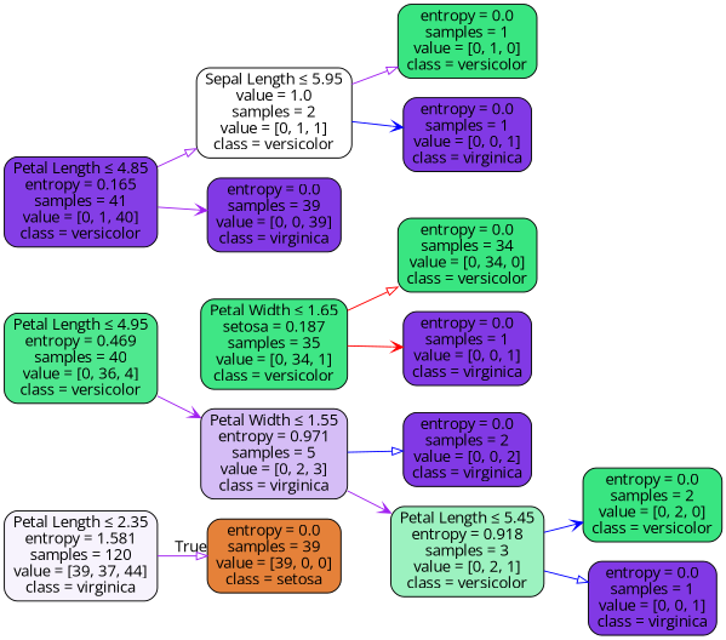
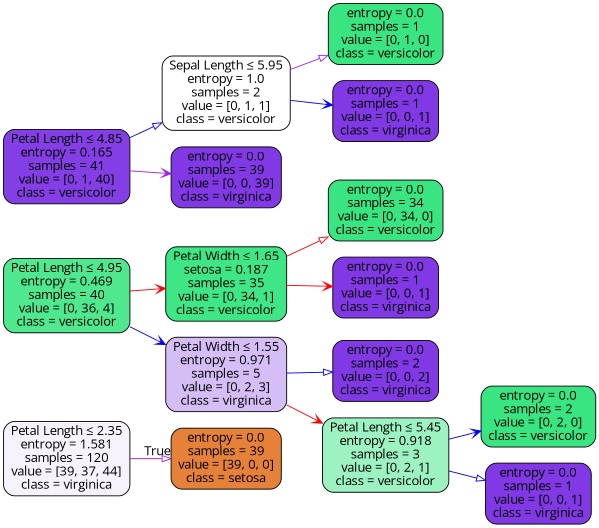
  digraph {
    fontname="Open Sans"
    rankdir=LR
    node [color=black fillcolor="#8139e5" fontname="Open Sans" shape=box style="filled, rounded"]
    edge [arrowhead=vee color=purple fontname="Open Sans"]
    n1 [fillcolor="#f7f3fd" label=<Petal Length &le; 2.35<br/>entropy = 1.581<br/>samples = 120<br/>value = [39, 37, 44]<br/>class = virginica>]
    n2 [fillcolor="#e58139" label=<entropy = 0.0<br/>samples = 39<br/>value = [39, 0, 0]<br/>class = setosa>]
    n3 [fillcolor="#4fe88f" label=<Petal Length &le; 4.95<br/>entropy = 0.469<br/>samples = 40<br/>value = [0, 36, 4]<br/>class = versicolor>]
    n4 [fillcolor="#3fe685" label=<Petal Width &le; 1.65<br/>setosa = 0.187<br/>samples = 35<br/>value = [0, 34, 1]<br/>class = versicolor>]
    n5 [fillcolor="#d5bdf6" label=<Petal Width &le; 1.55<br/>entropy = 0.971<br/>samples = 5<br/>value = [0, 2, 3]<br/>class = virginica>]
    n6 [fillcolor="#843ee6" label=<Petal Length &le; 4.85<br/>entropy = 0.165<br/>samples = 41<br/>value = [0, 1, 40]<br/>class = versicolor>]
-   n7 [fillcolor="#ffffff" label=<Sepal Length &le; 5.95<br/>value = 1.0<br/>samples = 2<br/>value = [0, 1, 1]<br/>class = versicolor>]
+   n7 [fillcolor="#ffffff" label=<Sepal Length &le; 5.95<br/>entropy = 1.0<br/>samples = 2<br/>value = [0, 1, 1]<br/>class = versicolor>]
    n8 [label=<entropy = 0.0<br/>samples = 39<br/>value = [0, 0, 39]<br/>class = virginica>]
    n9 [fillcolor="#39e581" label=<entropy = 0.0<br/>samples = 34<br/>value = [0, 34, 0]<br/>class = versicolor>]
    n10 [label=<entropy = 0.0<br/>samples = 1<br/>value = [0, 0, 1]<br/>class = virginica>]
    n11 [label=<entropy = 0.0<br/>samples = 2<br/>value = [0, 0, 2]<br/>class = virginica>]
    n12 [fillcolor="#9cf2c0" label=<Petal Length &le; 5.45<br/>entropy = 0.918<br/>samples = 3<br/>value = [0, 2, 1]<br/>class = versicolor>]
    n13 [fillcolor="#39e581" label=<entropy = 0.0<br/>samples = 2<br/>value = [0, 2, 0]<br/>class = versicolor>]
    n14 [label=<entropy = 0.0<br/>samples = 1<br/>value = [0, 0, 1]<br/>class = virginica>]
    n15 [fillcolor="#39e581" label=<entropy = 0.0<br/>samples = 1<br/>value = [0, 1, 0]<br/>class = versicolor>]
    n16 [label=<entropy = 0.0<br/>samples = 1<br/>value = [0, 0, 1]<br/>class = virginica>]
    n1 -> n2 [arrowhead=onormal headlabel=True labelangle=45 labeldistance=2.5]
-   n3 -> n5
+   n3 -> n4 [color=red]
+   n3 -> n5 [color=blue]
    n4 -> n9 [arrowhead=onormal color=red]
    n4 -> n10 [color=red]
    n5 -> n11 [arrowhead=onormal color=blue]
-   n5 -> n12
-   n6 -> n7 [arrowhead=onormal]
+   n5 -> n12 [color=red]
+   n6 -> n7 [arrowhead=onormal color=blue]
    n6 -> n8
    n7 -> n15 [arrowhead=onormal]
    n7 -> n16 [color=blue]
    n12 -> n13 [color=blue]
    n12 -> n14 [arrowhead=onormal color=blue]
  }
